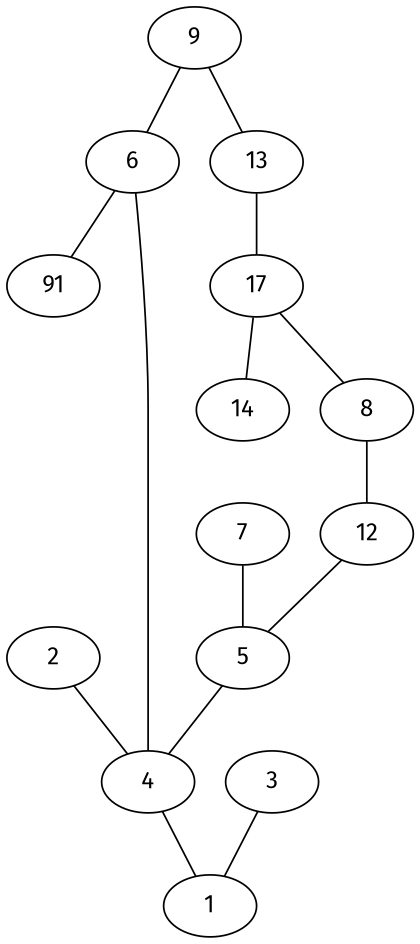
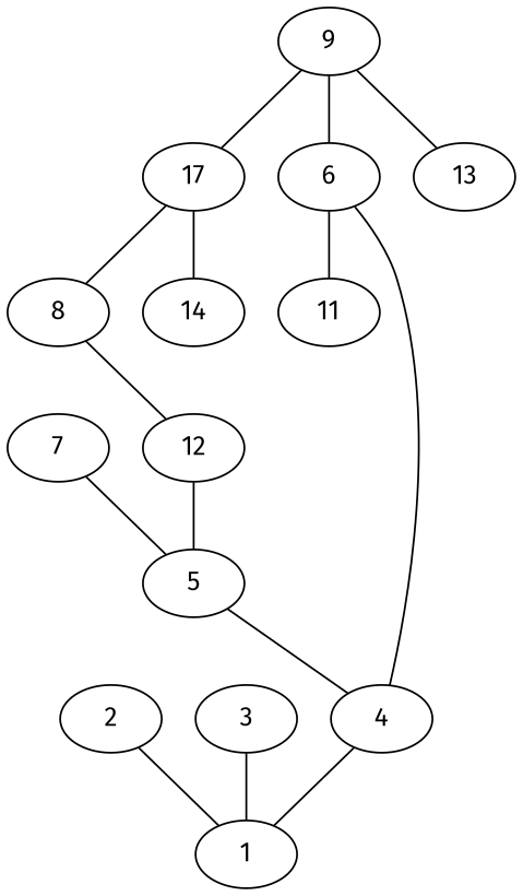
  graph {
    fontname="Fira Sans"
    node [chem=C fontname="Fira Sans"]
    edge [fontname="Fira Sans" valence=1]
    2 [chem=Cl]
    1
    3 [chem=O]
    4
    5
    6
-   11 [chem=H label=91]
+   11 [chem=H]
    7 [chem=Cl]
    12 [chem=H]
    8
    9
    n12 [label=17]
    13 [chem=H]
    14 [chem=H]
-   2 -- 4
+   2 -- 1
    3 -- 1 [valence=2]
    4 -- 1
    5 -- 4 [valence=2]
    6 -- 4
    6 -- 11
    7 -- 5
    12 -- 5
    8 -- 12
    9 -- 6 [valence=2]
-   13 -- n12
+   9 -- n12
    9 -- 13
    n12 -- 8 [valence=2]
    n12 -- 14
  }
